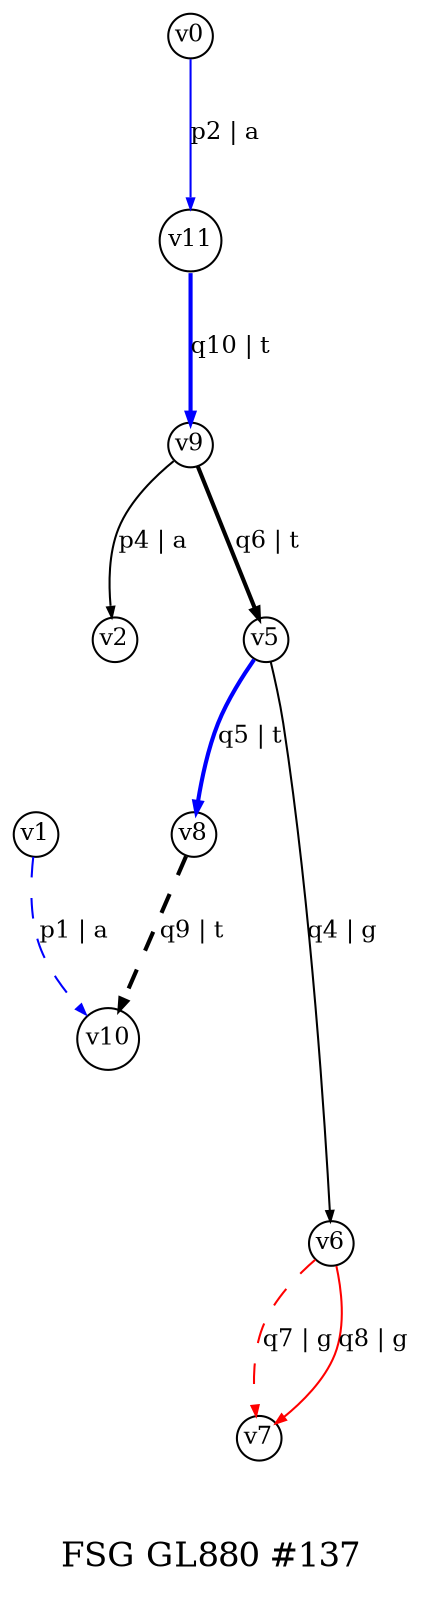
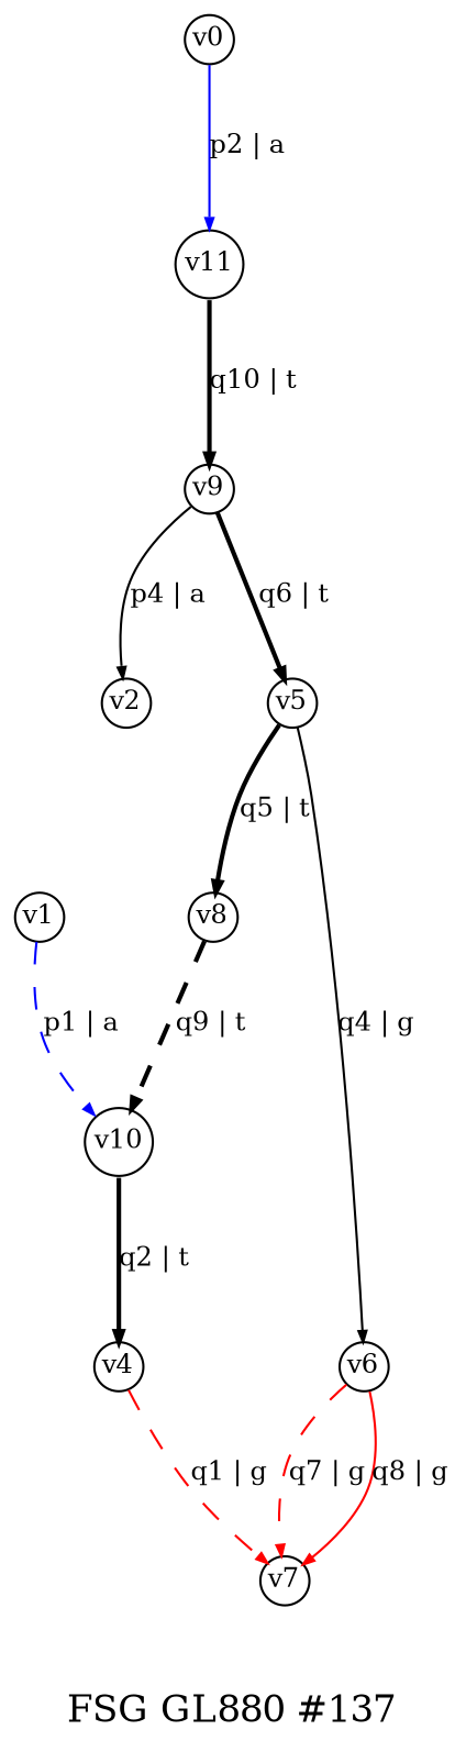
  digraph {
    fontsize=10
    label="FSG GL880 #137"
    noverlap=scale
    node [fontsize=7 margin=0 penwidth=0.6 shape=circle]
    edge [arrowsize=0.3 color=black fontsize=7 penwidth=0.6 style=solid]
    v1 [height=0.01]
    v10 [height=0.01]
+   v4 [height=0.01]
    v7 [height=0.01]
    v0 [height=0.01]
    v11 [height=0.01]
    v9 [height=0.01]
    v2 [height=0.01]
    v5 [height=0.01]
    v8 [height=0.01]
    v6 [height=0.01]
    v1 -> v10 [color=blue label="p1 | a" style=dashed]
+   v10 -> v4 [label="q2 | t" penwidth=1.2]
+   v4 -> v7 [color=red label="q1 | g" style=dashed]
    v0 -> v11 [color=blue label="p2 | a"]
-   v11 -> v9 [color=blue label="q10 | t" penwidth=1.2]
+   v11 -> v9 [label="q10 | t" penwidth=1.2]
    v9 -> v2 [label="p4 | a"]
    v9 -> v5 [label="q6 | t" penwidth=1.2]
-   v5 -> v8 [color=blue label="q5 | t" penwidth=1.2]
+   v5 -> v8 [label="q5 | t" penwidth=1.2]
    v5 -> v6 [label="q4 | g"]
    v8 -> v10 [label="q9 | t" penwidth=1.2 style=dashed]
    v6 -> v7 [color=red label="q7 | g" style=dashed]
    v6 -> v7 [color=red label="q8 | g"]
  }
